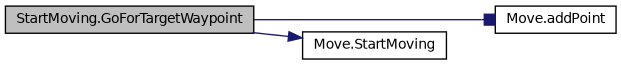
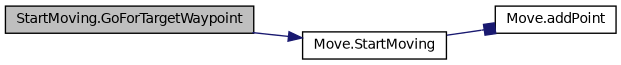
  digraph {
    rankdir=LR
    node [color=black fillcolor=white fontname=Helvetica fontsize=10 shape=record style=filled]
    edge [color=midnightblue fontname=Helvetica fontsize=10 labelfontname=Helvetica labelfontsize=10 style=solid]
    n1 [fillcolor=grey75 fontcolor=black height=0.2 label="StartMoving.GoForTargetWaypoint" width=0.4]
    n2 [height=0.2 label="Move.addPoint" width=0.4]
    n3 [height=0.2 label="Move.StartMoving" width=0.4]
-   n1 -> n2 [arrowhead=box]
+   n3 -> n2 [arrowhead=box]
    n1 -> n3 [arrowhead=normal]
  }
